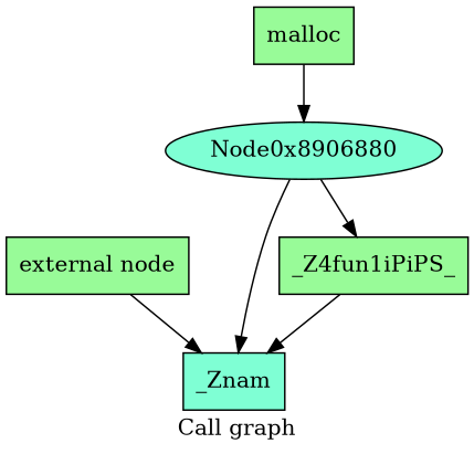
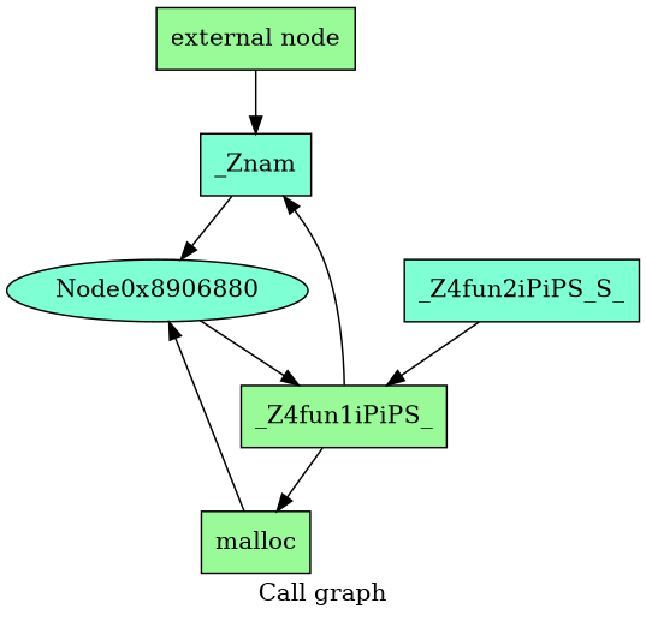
  digraph {
    label="Call graph"
    node [fillcolor=palegreen shape=record style=filled]
    n1 [label="{external node}"]
    n2 [fillcolor=aquamarine label="{_Znam}"]
    n3 [label="{_Z4fun1iPiPS_}"]
    n4 [label="{malloc}"]
    Node0x8906880 [fillcolor=aquamarine shape=""]
+   n6 [fillcolor=aquamarine label="{_Z4fun2iPiPS_S_}"]
    n1 -> n2
-   Node0x8906880 -> n2
+   n2 -> Node0x8906880
    n3 -> n2
+   n3 -> n4
    n4 -> Node0x8906880
    Node0x8906880 -> n3
+   n6 -> n3
  }
